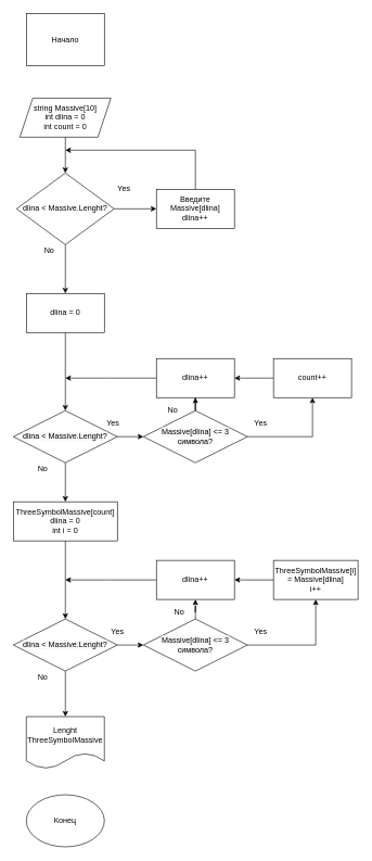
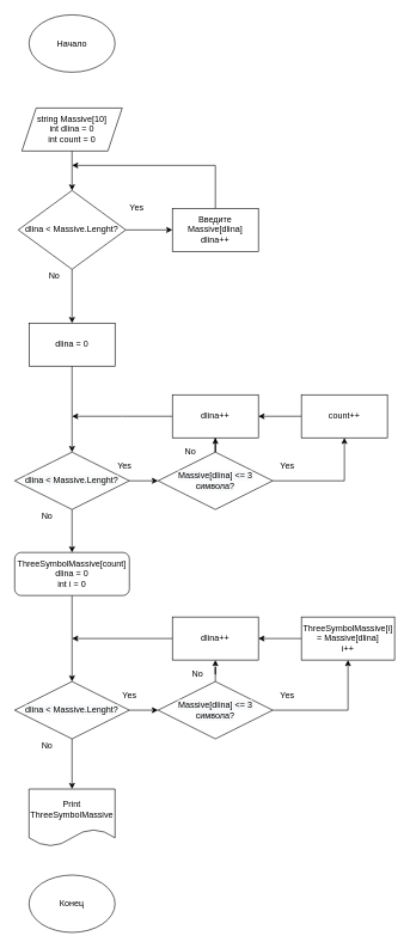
  <mxCell id="0" />
  <mxCell id="1" parent="0" />
- <mxCell id="2" value="Начало" style="whiteSpace=wrap;html=1;rounded=0;" vertex="1" parent="1"><mxGeometry x="40" y="20" width="120" height="80" as="geometry" /></mxCell>
+ <mxCell id="2" value="Начало" style="ellipse;whiteSpace=wrap;html=1;" vertex="1" parent="1"><mxGeometry x="40" y="20" width="120" height="80" as="geometry" /></mxCell>
  <mxCell id="3" value="Конец" style="ellipse;whiteSpace=wrap;html=1;" vertex="1" parent="1"><mxGeometry x="40" y="1220" width="120" height="80" as="geometry" /></mxCell>
  <mxCell id="4" value="Введите Massive[dlina]&lt;br&gt;dlina++" style="rounded=0;whiteSpace=wrap;html=1;" vertex="1" parent="1"><mxGeometry x="240" y="290" width="120" height="60" as="geometry" /></mxCell>
  <mxCell id="5" value="string Massive[10]&lt;br&gt;int dlina = 0&lt;br&gt;int count = 0" style="shape=parallelogram;perimeter=parallelogramPerimeter;whiteSpace=wrap;html=1;fixedSize=1;" vertex="1" parent="1"><mxGeometry x="30" y="150" width="140" height="60" as="geometry" /></mxCell>
- <mxCell id="6" value="Lenght ThreeSymbolMassive" style="shape=document;whiteSpace=wrap;html=1;boundedLbl=1;" vertex="1" parent="1"><mxGeometry x="40" y="1100" width="120" height="80" as="geometry" /></mxCell>
+ <mxCell id="6" value="Print ThreeSymbolMassive" style="shape=document;whiteSpace=wrap;html=1;boundedLbl=1;" vertex="1" parent="1"><mxGeometry x="40" y="1100" width="120" height="80" as="geometry" /></mxCell>
  <mxCell id="7" value="" style="edgeStyle=orthogonalEdgeStyle;rounded=0;orthogonalLoop=1;jettySize=auto;html=1;" edge="1" parent="1" source="9" target="4"><mxGeometry relative="1" as="geometry" /></mxCell>
  <mxCell id="8" value="" style="edgeStyle=orthogonalEdgeStyle;rounded=0;orthogonalLoop=1;jettySize=auto;html=1;" edge="1" parent="1" source="9" target="26"><mxGeometry relative="1" as="geometry" /></mxCell>
  <mxCell id="9" value="dlina &amp;lt; Massive.Lenght?" style="rhombus;whiteSpace=wrap;html=1;" vertex="1" parent="1"><mxGeometry x="25" y="265" width="150" height="110" as="geometry" /></mxCell>
  <mxCell id="10" value="" style="edgeStyle=orthogonalEdgeStyle;rounded=0;orthogonalLoop=1;jettySize=auto;html=1;" edge="1" parent="1" source="12" target="21"><mxGeometry relative="1" as="geometry" /></mxCell>
  <mxCell id="11" value="" style="edgeStyle=orthogonalEdgeStyle;rounded=0;orthogonalLoop=1;jettySize=auto;html=1;" edge="1" parent="1" source="12" target="31"><mxGeometry relative="1" as="geometry" /></mxCell>
  <mxCell id="12" value="&lt;span style=&quot;color: rgb(0, 0, 0); font-family: Helvetica; font-size: 12px; font-style: normal; font-variant-ligatures: normal; font-variant-caps: normal; font-weight: 400; letter-spacing: normal; orphans: 2; text-align: center; text-indent: 0px; text-transform: none; widows: 2; word-spacing: 0px; -webkit-text-stroke-width: 0px; background-color: rgb(248, 249, 250); text-decoration-thickness: initial; text-decoration-style: initial; text-decoration-color: initial; float: none; display: inline !important;&quot;&gt;dlina &amp;lt; Massive.Lenght?&lt;/span&gt;" style="rhombus;whiteSpace=wrap;html=1;" vertex="1" parent="1"><mxGeometry x="20" y="630" width="160" height="80" as="geometry" /></mxCell>
  <mxCell id="13" value="" style="endArrow=classic;html=1;rounded=0;exitX=0.5;exitY=1;exitDx=0;exitDy=0;entryX=0.5;entryY=0;entryDx=0;entryDy=0;" edge="1" parent="1" source="5" target="9"><mxGeometry width="50" height="50" relative="1" as="geometry"><mxPoint x="84.5" y="210" as="sourcePoint" /><mxPoint x="84.5" y="260" as="targetPoint" /></mxGeometry></mxCell>
  <mxCell id="14" value="" style="endArrow=classic;html=1;rounded=0;exitX=0.5;exitY=0;exitDx=0;exitDy=0;" edge="1" parent="1" source="4"><mxGeometry width="50" height="50" relative="1" as="geometry"><mxPoint x="104" y="220" as="sourcePoint" /><mxPoint x="100" y="230" as="targetPoint" /><Array as="points"><mxPoint x="300" y="230" /></Array></mxGeometry></mxCell>
  <mxCell id="15" value="Yes" style="text;html=1;align=center;verticalAlign=middle;resizable=0;points=[];autosize=1;strokeColor=none;fillColor=none;" vertex="1" parent="1"><mxGeometry x="170" y="280" width="40" height="20" as="geometry" /></mxCell>
  <mxCell id="16" value="No" style="text;html=1;align=center;verticalAlign=middle;resizable=0;points=[];autosize=1;strokeColor=none;fillColor=none;" vertex="1" parent="1"><mxGeometry x="60" y="375" width="30" height="20" as="geometry" /></mxCell>
  <mxCell id="17" value="Yes" style="text;html=1;align=center;verticalAlign=middle;resizable=0;points=[];autosize=1;strokeColor=none;fillColor=none;" vertex="1" parent="1"><mxGeometry x="153" y="640" width="40" height="20" as="geometry" /></mxCell>
  <mxCell id="18" value="No" style="text;html=1;align=center;verticalAlign=middle;resizable=0;points=[];autosize=1;strokeColor=none;fillColor=none;" vertex="1" parent="1"><mxGeometry x="50" y="710" width="30" height="20" as="geometry" /></mxCell>
  <mxCell id="19" value="" style="edgeStyle=orthogonalEdgeStyle;rounded=0;orthogonalLoop=1;jettySize=auto;html=1;" edge="1" parent="1" source="21" target="24"><mxGeometry relative="1" as="geometry" /></mxCell>
  <mxCell id="20" value="" style="edgeStyle=orthogonalEdgeStyle;rounded=0;orthogonalLoop=1;jettySize=auto;html=1;" edge="1" parent="1" source="21" target="28"><mxGeometry relative="1" as="geometry" /></mxCell>
  <mxCell id="21" value="&lt;span style=&quot;color: rgb(0, 0, 0); font-family: Helvetica; font-size: 12px; font-style: normal; font-variant-ligatures: normal; font-variant-caps: normal; font-weight: 400; letter-spacing: normal; orphans: 2; text-align: center; text-indent: 0px; text-transform: none; widows: 2; word-spacing: 0px; -webkit-text-stroke-width: 0px; background-color: rgb(248, 249, 250); text-decoration-thickness: initial; text-decoration-style: initial; text-decoration-color: initial; float: none; display: inline !important;&quot;&gt;Massive[dlina] &amp;lt;= 3 символа?&lt;/span&gt;" style="rhombus;whiteSpace=wrap;html=1;" vertex="1" parent="1"><mxGeometry x="220" y="630" width="160" height="80" as="geometry" /></mxCell>
  <mxCell id="22" value="Yes" style="text;html=1;align=center;verticalAlign=middle;resizable=0;points=[];autosize=1;strokeColor=none;fillColor=none;" vertex="1" parent="1"><mxGeometry x="380" y="640" width="40" height="20" as="geometry" /></mxCell>
  <mxCell id="23" value="" style="edgeStyle=orthogonalEdgeStyle;rounded=0;orthogonalLoop=1;jettySize=auto;html=1;" edge="1" parent="1" source="24" target="28"><mxGeometry relative="1" as="geometry" /></mxCell>
  <mxCell id="24" value="count++" style="rounded=0;whiteSpace=wrap;html=1;" vertex="1" parent="1"><mxGeometry x="420" y="550" width="120" height="60" as="geometry" /></mxCell>
  <mxCell id="25" style="edgeStyle=orthogonalEdgeStyle;rounded=0;orthogonalLoop=1;jettySize=auto;html=1;" edge="1" parent="1" source="26" target="12"><mxGeometry relative="1" as="geometry" /></mxCell>
  <mxCell id="26" value="dlina = 0" style="rounded=0;whiteSpace=wrap;html=1;" vertex="1" parent="1"><mxGeometry x="40" y="450" width="120" height="60" as="geometry" /></mxCell>
  <mxCell id="27" style="edgeStyle=orthogonalEdgeStyle;rounded=0;orthogonalLoop=1;jettySize=auto;html=1;" edge="1" parent="1" source="28"><mxGeometry relative="1" as="geometry"><mxPoint x="100" y="580" as="targetPoint" /></mxGeometry></mxCell>
  <mxCell id="28" value="dlina++" style="rounded=0;whiteSpace=wrap;html=1;" vertex="1" parent="1"><mxGeometry x="240" y="550" width="120" height="60" as="geometry" /></mxCell>
  <mxCell id="29" value="No" style="text;html=1;align=center;verticalAlign=middle;resizable=0;points=[];autosize=1;strokeColor=none;fillColor=none;" vertex="1" parent="1"><mxGeometry x="250" y="620" width="30" height="20" as="geometry" /></mxCell>
  <mxCell id="30" style="edgeStyle=orthogonalEdgeStyle;rounded=0;orthogonalLoop=1;jettySize=auto;html=1;entryX=0.5;entryY=0;entryDx=0;entryDy=0;" edge="1" parent="1" source="31" target="34"><mxGeometry relative="1" as="geometry" /></mxCell>
- <mxCell id="31" value="ThreeSymbolMassive[count]&lt;br&gt;dlina = 0&lt;br&gt;int i = 0" style="rounded=0;whiteSpace=wrap;html=1;" vertex="1" parent="1"><mxGeometry x="20" y="770" width="160" height="60" as="geometry" /></mxCell>
+ <mxCell id="31" value="ThreeSymbolMassive[count]&lt;br&gt;dlina = 0&lt;br&gt;int i = 0" style="whiteSpace=wrap;html=1;rounded=1;" vertex="1" parent="1"><mxGeometry x="20" y="770" width="160" height="60" as="geometry" /></mxCell>
  <mxCell id="32" value="" style="edgeStyle=orthogonalEdgeStyle;rounded=0;orthogonalLoop=1;jettySize=auto;html=1;" edge="1" parent="1" source="34" target="37"><mxGeometry relative="1" as="geometry" /></mxCell>
  <mxCell id="33" value="" style="edgeStyle=orthogonalEdgeStyle;rounded=0;orthogonalLoop=1;jettySize=auto;html=1;" edge="1" parent="1" source="34" target="6"><mxGeometry relative="1" as="geometry" /></mxCell>
  <mxCell id="34" value="&lt;span style=&quot;color: rgb(0, 0, 0); font-family: Helvetica; font-size: 12px; font-style: normal; font-variant-ligatures: normal; font-variant-caps: normal; font-weight: 400; letter-spacing: normal; orphans: 2; text-align: center; text-indent: 0px; text-transform: none; widows: 2; word-spacing: 0px; -webkit-text-stroke-width: 0px; background-color: rgb(248, 249, 250); text-decoration-thickness: initial; text-decoration-style: initial; text-decoration-color: initial; float: none; display: inline !important;&quot;&gt;dlina &amp;lt; Massive.Lenght?&lt;/span&gt;" style="rhombus;whiteSpace=wrap;html=1;" vertex="1" parent="1"><mxGeometry x="20" y="950" width="160" height="80" as="geometry" /></mxCell>
  <mxCell id="35" style="edgeStyle=orthogonalEdgeStyle;rounded=0;orthogonalLoop=1;jettySize=auto;html=1;entryX=0.5;entryY=1;entryDx=0;entryDy=0;" edge="1" parent="1" source="37" target="41"><mxGeometry relative="1" as="geometry" /></mxCell>
  <mxCell id="36" value="" style="edgeStyle=orthogonalEdgeStyle;rounded=0;orthogonalLoop=1;jettySize=auto;html=1;" edge="1" parent="1" source="37" target="43"><mxGeometry relative="1" as="geometry" /></mxCell>
  <mxCell id="37" value="&lt;span style=&quot;color: rgb(0, 0, 0); font-family: Helvetica; font-size: 12px; font-style: normal; font-variant-ligatures: normal; font-variant-caps: normal; font-weight: 400; letter-spacing: normal; orphans: 2; text-align: center; text-indent: 0px; text-transform: none; widows: 2; word-spacing: 0px; -webkit-text-stroke-width: 0px; background-color: rgb(248, 249, 250); text-decoration-thickness: initial; text-decoration-style: initial; text-decoration-color: initial; float: none; display: inline !important;&quot;&gt;Massive[dlina] &amp;lt;= 3 символа?&lt;/span&gt;" style="rhombus;whiteSpace=wrap;html=1;" vertex="1" parent="1"><mxGeometry x="220" y="950" width="160" height="80" as="geometry" /></mxCell>
  <mxCell id="38" value="No" style="text;html=1;align=center;verticalAlign=middle;resizable=0;points=[];autosize=1;strokeColor=none;fillColor=none;" vertex="1" parent="1"><mxGeometry x="50" y="1030" width="30" height="20" as="geometry" /></mxCell>
  <mxCell id="39" value="Yes" style="text;html=1;align=center;verticalAlign=middle;resizable=0;points=[];autosize=1;strokeColor=none;fillColor=none;" vertex="1" parent="1"><mxGeometry x="160" y="960" width="40" height="20" as="geometry" /></mxCell>
  <mxCell id="40" value="" style="edgeStyle=orthogonalEdgeStyle;rounded=0;orthogonalLoop=1;jettySize=auto;html=1;" edge="1" parent="1" source="41" target="43"><mxGeometry relative="1" as="geometry" /></mxCell>
  <mxCell id="41" value="ThreeSymbolMassive[i] = Massive[dlina]&lt;br&gt;i++" style="rounded=0;whiteSpace=wrap;html=1;" vertex="1" parent="1"><mxGeometry x="420" y="860" width="130" height="60" as="geometry" /></mxCell>
  <mxCell id="42" style="edgeStyle=orthogonalEdgeStyle;rounded=0;orthogonalLoop=1;jettySize=auto;html=1;" edge="1" parent="1" source="43"><mxGeometry relative="1" as="geometry"><mxPoint x="100" y="890" as="targetPoint" /></mxGeometry></mxCell>
  <mxCell id="43" value="dlina++" style="rounded=0;whiteSpace=wrap;html=1;" vertex="1" parent="1"><mxGeometry x="240" y="860" width="120" height="60" as="geometry" /></mxCell>
  <mxCell id="44" value="Yes" style="text;html=1;align=center;verticalAlign=middle;resizable=0;points=[];autosize=1;strokeColor=none;fillColor=none;" vertex="1" parent="1"><mxGeometry x="380" y="960" width="40" height="20" as="geometry" /></mxCell>
  <mxCell id="45" value="No" style="text;html=1;align=center;verticalAlign=middle;resizable=0;points=[];autosize=1;strokeColor=none;fillColor=none;" vertex="1" parent="1"><mxGeometry x="260" y="930" width="30" height="20" as="geometry" /></mxCell>
